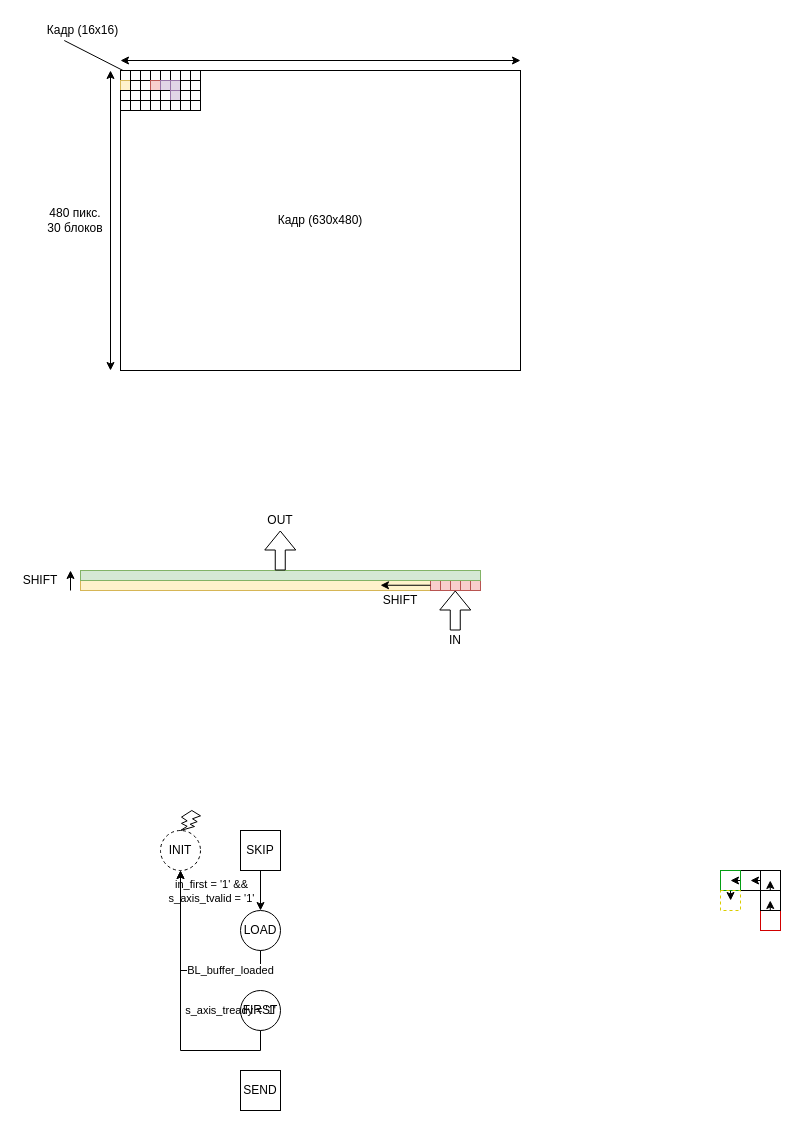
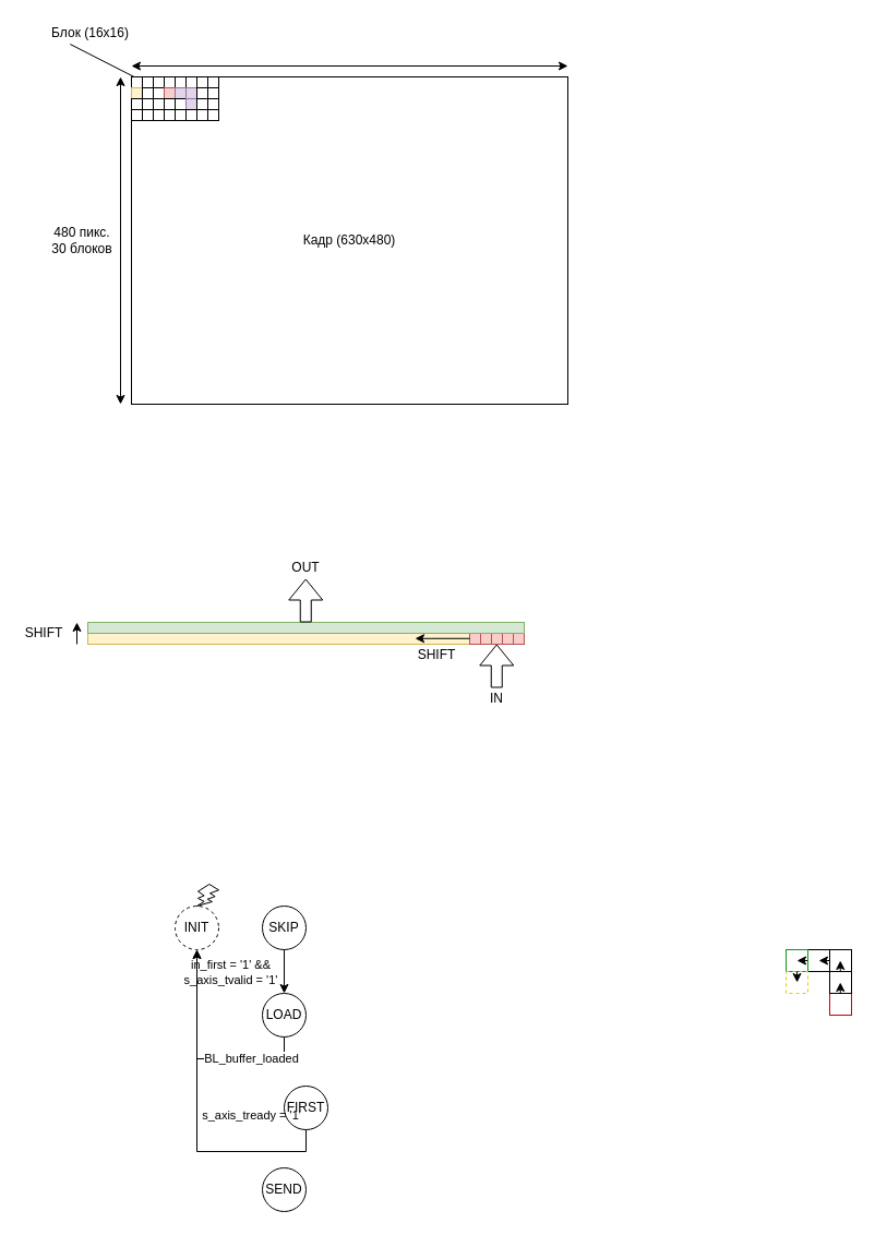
  <mxCell id="0" />
  <mxCell id="1" parent="0" />
  <mxCell id="2" value="Кадр (630х480)" style="rounded=0;whiteSpace=wrap;html=1;fillColor=none;" vertex="1" parent="1"><mxGeometry x="120" y="70" width="400" height="300" as="geometry" /></mxCell>
  <mxCell id="3" value="" style="rounded=0;whiteSpace=wrap;html=1;" vertex="1" parent="1"><mxGeometry x="120" y="70" width="10" height="10" as="geometry" /></mxCell>
  <mxCell id="4" value="" style="rounded=0;whiteSpace=wrap;html=1;" vertex="1" parent="1"><mxGeometry x="130" y="70" width="10" height="10" as="geometry" /></mxCell>
  <mxCell id="5" value="" style="rounded=0;whiteSpace=wrap;html=1;" vertex="1" parent="1"><mxGeometry x="140" y="70" width="10" height="10" as="geometry" /></mxCell>
  <mxCell id="6" value="" style="rounded=0;whiteSpace=wrap;html=1;" vertex="1" parent="1"><mxGeometry x="150" y="70" width="10" height="10" as="geometry" /></mxCell>
  <mxCell id="7" value="" style="rounded=0;whiteSpace=wrap;html=1;" vertex="1" parent="1"><mxGeometry x="160" y="70" width="10" height="10" as="geometry" /></mxCell>
  <mxCell id="8" value="" style="rounded=0;whiteSpace=wrap;html=1;" vertex="1" parent="1"><mxGeometry x="170" y="70" width="10" height="10" as="geometry" /></mxCell>
  <mxCell id="9" value="" style="rounded=0;whiteSpace=wrap;html=1;" vertex="1" parent="1"><mxGeometry x="180" y="70" width="10" height="10" as="geometry" /></mxCell>
  <mxCell id="10" value="" style="rounded=0;whiteSpace=wrap;html=1;" vertex="1" parent="1"><mxGeometry x="190" y="70" width="10" height="10" as="geometry" /></mxCell>
  <mxCell id="11" value="" style="endArrow=none;html=1;entryX=0.25;entryY=0;entryDx=0;entryDy=0;exitX=0.25;exitY=1;exitDx=0;exitDy=0;" edge="1" parent="1" source="12" target="3"><mxGeometry width="50" height="50" relative="1" as="geometry"><mxPoint x="150" y="40" as="sourcePoint" /><mxPoint x="410" y="180" as="targetPoint" /></mxGeometry></mxCell>
- <mxCell id="12" value="Кадр (16х16)" style="text;html=1;strokeColor=none;fillColor=none;align=center;verticalAlign=middle;whiteSpace=wrap;rounded=0;" vertex="1" parent="1"><mxGeometry x="45" y="20" width="75" height="20" as="geometry" /></mxCell>
+ <mxCell id="12" value="Блок (16х16)" style="text;html=1;strokeColor=none;fillColor=none;align=center;verticalAlign=middle;whiteSpace=wrap;rounded=0;" vertex="1" parent="1"><mxGeometry x="45" y="20" width="75" height="20" as="geometry" /></mxCell>
  <mxCell id="13" value="" style="rounded=0;whiteSpace=wrap;html=1;fillColor=#fff2cc;strokeColor=#d6b656;" vertex="1" parent="1"><mxGeometry x="120" y="80" width="10" height="10" as="geometry" /></mxCell>
  <mxCell id="14" value="" style="rounded=0;whiteSpace=wrap;html=1;" vertex="1" parent="1"><mxGeometry x="130" y="80" width="10" height="10" as="geometry" /></mxCell>
  <mxCell id="15" value="" style="rounded=0;whiteSpace=wrap;html=1;" vertex="1" parent="1"><mxGeometry x="140" y="80" width="10" height="10" as="geometry" /></mxCell>
  <mxCell id="16" value="" style="rounded=0;whiteSpace=wrap;html=1;fillColor=#f8cecc;strokeColor=#b85450;" vertex="1" parent="1"><mxGeometry x="150" y="80" width="10" height="10" as="geometry" /></mxCell>
  <mxCell id="17" value="" style="rounded=0;whiteSpace=wrap;html=1;fillColor=#e1d5e7;strokeColor=#9673a6;" vertex="1" parent="1"><mxGeometry x="160" y="80" width="10" height="10" as="geometry" /></mxCell>
  <mxCell id="18" value="" style="rounded=0;whiteSpace=wrap;html=1;fillColor=#e1d5e7;strokeColor=#9673a6;" vertex="1" parent="1"><mxGeometry x="170" y="80" width="10" height="10" as="geometry" /></mxCell>
  <mxCell id="19" value="" style="rounded=0;whiteSpace=wrap;html=1;" vertex="1" parent="1"><mxGeometry x="180" y="80" width="10" height="10" as="geometry" /></mxCell>
  <mxCell id="20" value="" style="rounded=0;whiteSpace=wrap;html=1;" vertex="1" parent="1"><mxGeometry x="190" y="80" width="10" height="10" as="geometry" /></mxCell>
  <mxCell id="21" value="" style="rounded=0;whiteSpace=wrap;html=1;" vertex="1" parent="1"><mxGeometry x="120" y="90" width="10" height="10" as="geometry" /></mxCell>
  <mxCell id="22" value="" style="rounded=0;whiteSpace=wrap;html=1;" vertex="1" parent="1"><mxGeometry x="130" y="90" width="10" height="10" as="geometry" /></mxCell>
  <mxCell id="23" value="" style="rounded=0;whiteSpace=wrap;html=1;" vertex="1" parent="1"><mxGeometry x="140" y="90" width="10" height="10" as="geometry" /></mxCell>
  <mxCell id="24" value="" style="rounded=0;whiteSpace=wrap;html=1;" vertex="1" parent="1"><mxGeometry x="150" y="90" width="10" height="10" as="geometry" /></mxCell>
  <mxCell id="25" value="" style="rounded=0;whiteSpace=wrap;html=1;" vertex="1" parent="1"><mxGeometry x="160" y="90" width="10" height="10" as="geometry" /></mxCell>
  <mxCell id="26" value="" style="rounded=0;whiteSpace=wrap;html=1;fillColor=#e1d5e7;strokeColor=#9673a6;" vertex="1" parent="1"><mxGeometry x="170" y="90" width="10" height="10" as="geometry" /></mxCell>
  <mxCell id="27" value="" style="rounded=0;whiteSpace=wrap;html=1;" vertex="1" parent="1"><mxGeometry x="180" y="90" width="10" height="10" as="geometry" /></mxCell>
  <mxCell id="28" value="" style="rounded=0;whiteSpace=wrap;html=1;" vertex="1" parent="1"><mxGeometry x="190" y="90" width="10" height="10" as="geometry" /></mxCell>
  <mxCell id="29" value="" style="rounded=0;whiteSpace=wrap;html=1;" vertex="1" parent="1"><mxGeometry x="120" y="100" width="10" height="10" as="geometry" /></mxCell>
  <mxCell id="30" value="" style="rounded=0;whiteSpace=wrap;html=1;" vertex="1" parent="1"><mxGeometry x="130" y="100" width="10" height="10" as="geometry" /></mxCell>
  <mxCell id="31" value="" style="rounded=0;whiteSpace=wrap;html=1;" vertex="1" parent="1"><mxGeometry x="140" y="100" width="10" height="10" as="geometry" /></mxCell>
  <mxCell id="32" value="" style="rounded=0;whiteSpace=wrap;html=1;" vertex="1" parent="1"><mxGeometry x="150" y="100" width="10" height="10" as="geometry" /></mxCell>
  <mxCell id="33" value="" style="rounded=0;whiteSpace=wrap;html=1;" vertex="1" parent="1"><mxGeometry x="160" y="100" width="10" height="10" as="geometry" /></mxCell>
  <mxCell id="34" value="" style="rounded=0;whiteSpace=wrap;html=1;" vertex="1" parent="1"><mxGeometry x="170" y="100" width="10" height="10" as="geometry" /></mxCell>
  <mxCell id="35" value="" style="rounded=0;whiteSpace=wrap;html=1;" vertex="1" parent="1"><mxGeometry x="180" y="100" width="10" height="10" as="geometry" /></mxCell>
  <mxCell id="36" value="" style="rounded=0;whiteSpace=wrap;html=1;" vertex="1" parent="1"><mxGeometry x="190" y="100" width="10" height="10" as="geometry" /></mxCell>
  <mxCell id="37" value="" style="endArrow=classic;startArrow=classic;html=1;" edge="1" parent="1"><mxGeometry width="50" height="50" relative="1" as="geometry"><mxPoint x="110" y="370" as="sourcePoint" /><mxPoint x="110" y="70" as="targetPoint" /></mxGeometry></mxCell>
  <mxCell id="38" value="480 пикс.&lt;br&gt;30 блоков" style="text;html=1;strokeColor=none;fillColor=none;align=center;verticalAlign=middle;whiteSpace=wrap;rounded=0;" vertex="1" parent="1"><mxGeometry x="40" y="200" width="70" height="40" as="geometry" /></mxCell>
  <mxCell id="39" value="" style="endArrow=classic;startArrow=classic;html=1;" edge="1" parent="1"><mxGeometry width="50" height="50" relative="1" as="geometry"><mxPoint x="520" y="60" as="sourcePoint" /><mxPoint x="120" y="60" as="targetPoint" /></mxGeometry></mxCell>
  <mxCell id="40" value="" style="rounded=0;whiteSpace=wrap;html=1;fillColor=#fff2cc;strokeColor=#d6b656;" vertex="1" parent="1"><mxGeometry x="80" y="580" width="400" height="10" as="geometry" /></mxCell>
  <mxCell id="41" value="" style="rounded=0;whiteSpace=wrap;html=1;fillColor=#f8cecc;strokeColor=#b85450;" vertex="1" parent="1"><mxGeometry x="470" y="580" width="10" height="10" as="geometry" /></mxCell>
  <mxCell id="42" value="" style="rounded=0;whiteSpace=wrap;html=1;fillColor=#f8cecc;strokeColor=#b85450;" vertex="1" parent="1"><mxGeometry x="460" y="580" width="10" height="10" as="geometry" /></mxCell>
  <mxCell id="43" value="" style="rounded=0;whiteSpace=wrap;html=1;fillColor=#f8cecc;strokeColor=#b85450;" vertex="1" parent="1"><mxGeometry x="450" y="580" width="10" height="10" as="geometry" /></mxCell>
  <mxCell id="44" value="" style="rounded=0;whiteSpace=wrap;html=1;fillColor=#f8cecc;strokeColor=#b85450;" vertex="1" parent="1"><mxGeometry x="440" y="580" width="10" height="10" as="geometry" /></mxCell>
  <mxCell id="45" value="" style="rounded=0;whiteSpace=wrap;html=1;fillColor=#f8cecc;strokeColor=#b85450;" vertex="1" parent="1"><mxGeometry x="430" y="580" width="10" height="10" as="geometry" /></mxCell>
  <mxCell id="46" value="" style="shape=flexArrow;endArrow=classic;html=1;" edge="1" parent="1"><mxGeometry width="50" height="50" relative="1" as="geometry"><mxPoint x="454.76" y="630" as="sourcePoint" /><mxPoint x="454.76" y="590" as="targetPoint" /></mxGeometry></mxCell>
  <mxCell id="47" value="IN" style="text;html=1;strokeColor=none;fillColor=none;align=center;verticalAlign=middle;whiteSpace=wrap;rounded=0;" vertex="1" parent="1"><mxGeometry x="435" y="630" width="40" height="20" as="geometry" /></mxCell>
  <mxCell id="48" value="" style="endArrow=classic;html=1;" edge="1" parent="1"><mxGeometry width="50" height="50" relative="1" as="geometry"><mxPoint x="430" y="584.76" as="sourcePoint" /><mxPoint x="380" y="584.76" as="targetPoint" /></mxGeometry></mxCell>
  <mxCell id="49" value="" style="endArrow=classic;html=1;" edge="1" parent="1"><mxGeometry width="50" height="50" relative="1" as="geometry"><mxPoint x="70" y="590" as="sourcePoint" /><mxPoint x="70" y="570" as="targetPoint" /></mxGeometry></mxCell>
  <mxCell id="50" value="SHIFT" style="text;html=1;strokeColor=none;fillColor=none;align=center;verticalAlign=middle;whiteSpace=wrap;rounded=0;" vertex="1" parent="1"><mxGeometry x="20" y="570" width="40" height="20" as="geometry" /></mxCell>
  <mxCell id="51" value="" style="rounded=0;whiteSpace=wrap;html=1;fillColor=#d5e8d4;strokeColor=#82b366;" vertex="1" parent="1"><mxGeometry x="80" y="570" width="400" height="10" as="geometry" /></mxCell>
  <mxCell id="52" value="" style="shape=flexArrow;endArrow=classic;html=1;" edge="1" parent="1"><mxGeometry width="50" height="50" relative="1" as="geometry"><mxPoint x="279.76" y="570" as="sourcePoint" /><mxPoint x="279.76" y="530" as="targetPoint" /></mxGeometry></mxCell>
  <mxCell id="53" value="OUT" style="text;html=1;strokeColor=none;fillColor=none;align=center;verticalAlign=middle;whiteSpace=wrap;rounded=0;" vertex="1" parent="1"><mxGeometry x="260" y="510" width="40" height="20" as="geometry" /></mxCell>
  <mxCell id="54" value="SHIFT" style="text;html=1;strokeColor=none;fillColor=none;align=center;verticalAlign=middle;whiteSpace=wrap;rounded=0;" vertex="1" parent="1"><mxGeometry x="380" y="590" width="40" height="20" as="geometry" /></mxCell>
  <mxCell id="55" value="INIT" style="ellipse;whiteSpace=wrap;html=1;fillColor=none;dashed=1;" vertex="1" parent="1"><mxGeometry x="160" y="830" width="40" height="40" as="geometry" /></mxCell>
  <mxCell id="56" value="" style="verticalLabelPosition=bottom;verticalAlign=top;html=1;shape=mxgraph.basic.flash;fillColor=none;" vertex="1" parent="1"><mxGeometry x="180" y="810" width="20" height="20" as="geometry" /></mxCell>
  <mxCell id="57" style="edgeStyle=orthogonalEdgeStyle;rounded=0;orthogonalLoop=1;jettySize=auto;html=1;exitX=0.5;exitY=1;exitDx=0;exitDy=0;entryX=0.5;entryY=0;entryDx=0;entryDy=0;" edge="1" parent="1" source="59" target="61"><mxGeometry relative="1" as="geometry" /></mxCell>
  <mxCell id="58" value="in_first = '1' &amp;amp;&amp;amp;&lt;br&gt;s_axis_tvalid = '1'" style="edgeLabel;html=1;align=center;verticalAlign=middle;resizable=0;points=[];" vertex="1" connectable="0" parent="57"><mxGeometry x="-0.223" relative="1" as="geometry"><mxPoint x="-50" y="4.29" as="offset" /></mxGeometry></mxCell>
- <mxCell id="59" value="SKIP" style="whiteSpace=wrap;html=1;aspect=fixed;fillColor=none;rounded=0;" vertex="1" parent="1"><mxGeometry x="240" y="830" width="40" height="40" as="geometry" /></mxCell>
+ <mxCell id="59" value="SKIP" style="ellipse;whiteSpace=wrap;html=1;aspect=fixed;fillColor=none;" vertex="1" parent="1"><mxGeometry x="240" y="830" width="40" height="40" as="geometry" /></mxCell>
  <mxCell id="60" value="BL_buffer_loaded" style="edgeStyle=orthogonalEdgeStyle;rounded=0;orthogonalLoop=1;jettySize=auto;html=1;exitX=0.5;exitY=1;exitDx=0;exitDy=0;" edge="1" parent="1" source="61" target="55"><mxGeometry y="-50" relative="1" as="geometry"><mxPoint as="offset" /></mxGeometry></mxCell>
  <mxCell id="61" value="LOAD" style="ellipse;whiteSpace=wrap;html=1;aspect=fixed;fillColor=none;" vertex="1" parent="1"><mxGeometry x="240" y="910" width="40" height="40" as="geometry" /></mxCell>
  <mxCell id="62" value="s_axis_tready = '1'" style="edgeStyle=orthogonalEdgeStyle;rounded=0;orthogonalLoop=1;jettySize=auto;html=1;exitX=0.5;exitY=1;exitDx=0;exitDy=0;" edge="1" parent="1" source="63" target="55"><mxGeometry y="-50" relative="1" as="geometry"><mxPoint as="offset" /></mxGeometry></mxCell>
- <mxCell id="63" value="FIRST" style="ellipse;whiteSpace=wrap;html=1;aspect=fixed;fillColor=none;" vertex="1" parent="1"><mxGeometry x="240" y="990" width="40" height="40" as="geometry" /></mxCell>
- <mxCell id="64" value="SEND" style="whiteSpace=wrap;html=1;aspect=fixed;fillColor=none;rounded=0;" vertex="1" parent="1"><mxGeometry x="240" y="1070" width="40" height="40" as="geometry" /></mxCell>
+ <mxCell id="63" value="FIRST" style="ellipse;whiteSpace=wrap;html=1;aspect=fixed;fillColor=none;" vertex="1" parent="1"><mxGeometry x="260" y="995" width="40" height="40" as="geometry" /></mxCell>
+ <mxCell id="64" value="SEND" style="ellipse;whiteSpace=wrap;html=1;aspect=fixed;fillColor=none;" vertex="1" parent="1"><mxGeometry x="240" y="1070" width="40" height="40" as="geometry" /></mxCell>
  <mxCell id="65" value="" style="rounded=0;whiteSpace=wrap;html=1;fillColor=none;strokeColor=#D10000;" vertex="1" parent="1"><mxGeometry x="760" y="910" width="20" height="20" as="geometry" /></mxCell>
  <mxCell id="66" value="" style="endArrow=classic;html=1;" edge="1" parent="1"><mxGeometry width="50" height="50" relative="1" as="geometry"><mxPoint x="769.76" y="910" as="sourcePoint" /><mxPoint x="769.76" y="900" as="targetPoint" /></mxGeometry></mxCell>
  <mxCell id="67" value="" style="rounded=0;whiteSpace=wrap;html=1;fillColor=none;" vertex="1" parent="1"><mxGeometry x="760" y="890" width="20" height="20" as="geometry" /></mxCell>
  <mxCell id="68" value="" style="endArrow=classic;html=1;" edge="1" parent="1"><mxGeometry width="50" height="50" relative="1" as="geometry"><mxPoint x="769.76" y="890" as="sourcePoint" /><mxPoint x="769.76" y="880" as="targetPoint" /></mxGeometry></mxCell>
  <mxCell id="69" style="edgeStyle=orthogonalEdgeStyle;rounded=0;orthogonalLoop=1;jettySize=auto;html=1;exitX=0;exitY=0.5;exitDx=0;exitDy=0;" edge="1" parent="1" source="70"><mxGeometry relative="1" as="geometry"><mxPoint x="750" y="879.81" as="targetPoint" /></mxGeometry></mxCell>
  <mxCell id="70" value="" style="rounded=0;whiteSpace=wrap;html=1;fillColor=none;" vertex="1" parent="1"><mxGeometry x="760" y="870" width="20" height="20" as="geometry" /></mxCell>
  <mxCell id="71" style="edgeStyle=orthogonalEdgeStyle;rounded=0;orthogonalLoop=1;jettySize=auto;html=1;exitX=0;exitY=0.5;exitDx=0;exitDy=0;" edge="1" parent="1" source="72"><mxGeometry relative="1" as="geometry"><mxPoint x="730" y="879.81" as="targetPoint" /></mxGeometry></mxCell>
  <mxCell id="72" value="" style="rounded=0;whiteSpace=wrap;html=1;fillColor=none;" vertex="1" parent="1"><mxGeometry x="740" y="870" width="20" height="20" as="geometry" /></mxCell>
  <mxCell id="73" style="edgeStyle=orthogonalEdgeStyle;rounded=0;orthogonalLoop=1;jettySize=auto;html=1;exitX=0.5;exitY=1;exitDx=0;exitDy=0;" edge="1" parent="1" source="74"><mxGeometry relative="1" as="geometry"><mxPoint x="730.143" y="900" as="targetPoint" /></mxGeometry></mxCell>
  <mxCell id="74" value="" style="rounded=0;whiteSpace=wrap;html=1;fillColor=none;strokeColor=#059E14;" vertex="1" parent="1"><mxGeometry x="720" y="870" width="20" height="20" as="geometry" /></mxCell>
  <mxCell id="75" value="" style="rounded=0;whiteSpace=wrap;html=1;fillColor=none;strokeColor=#DBCD00;dashed=1;" vertex="1" parent="1"><mxGeometry x="720" y="890" width="20" height="20" as="geometry" /></mxCell>
